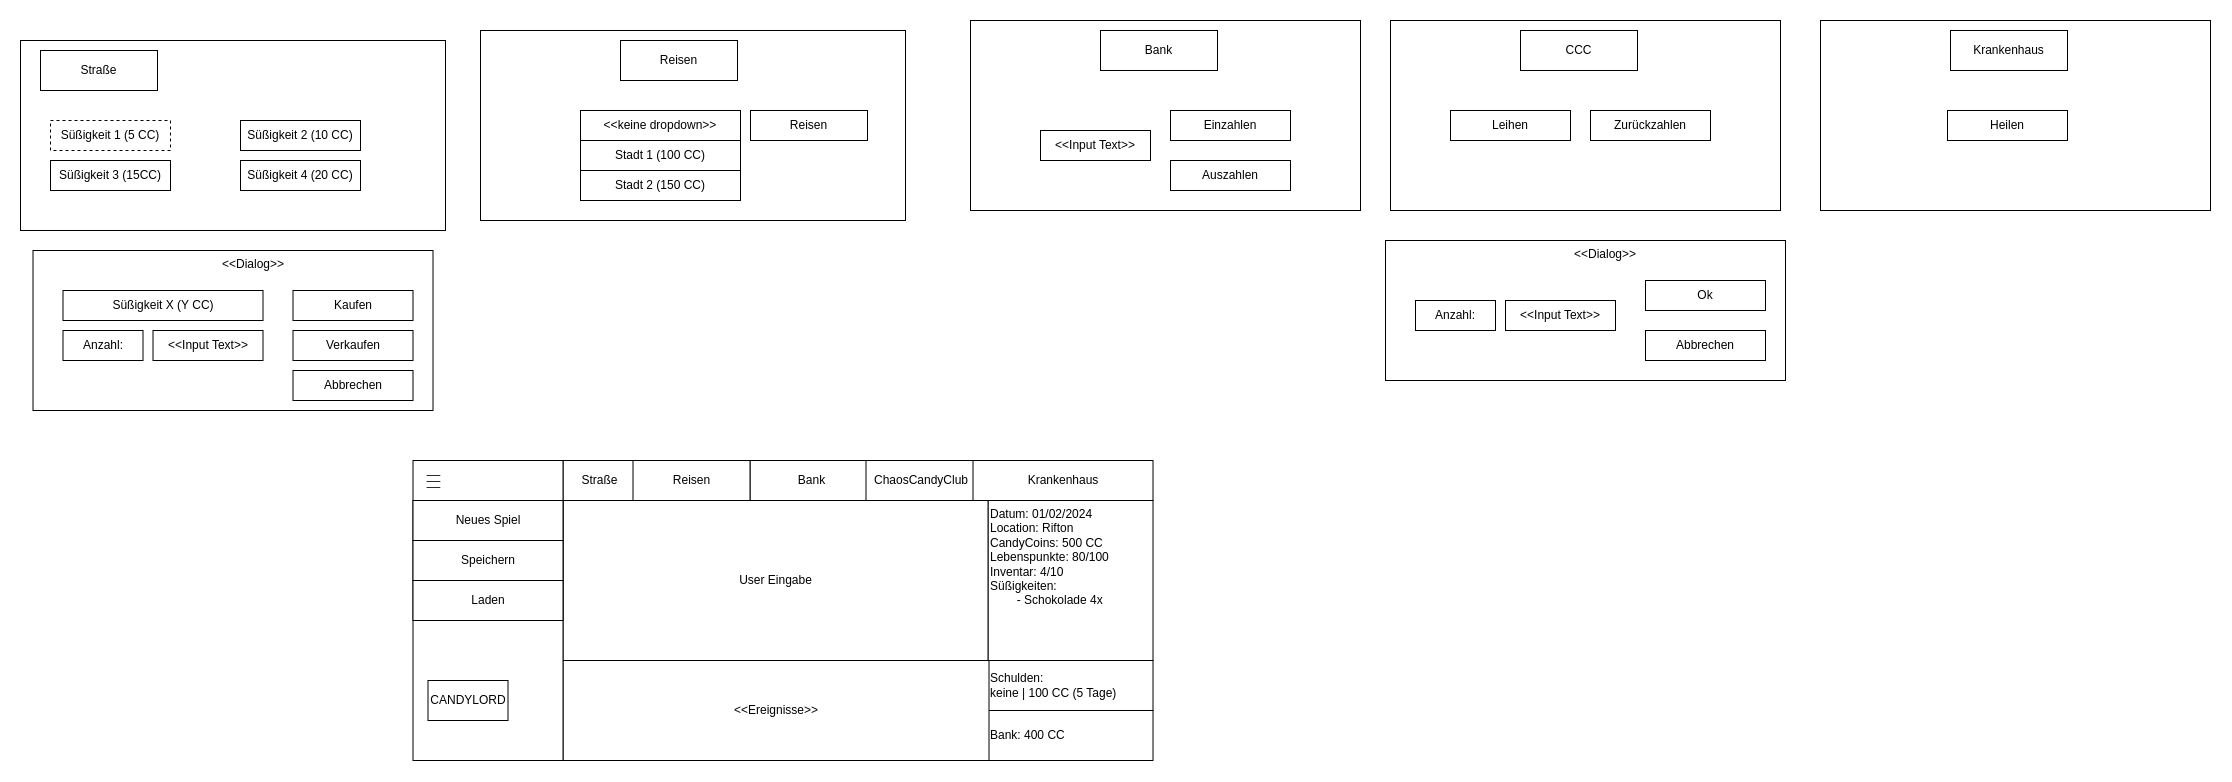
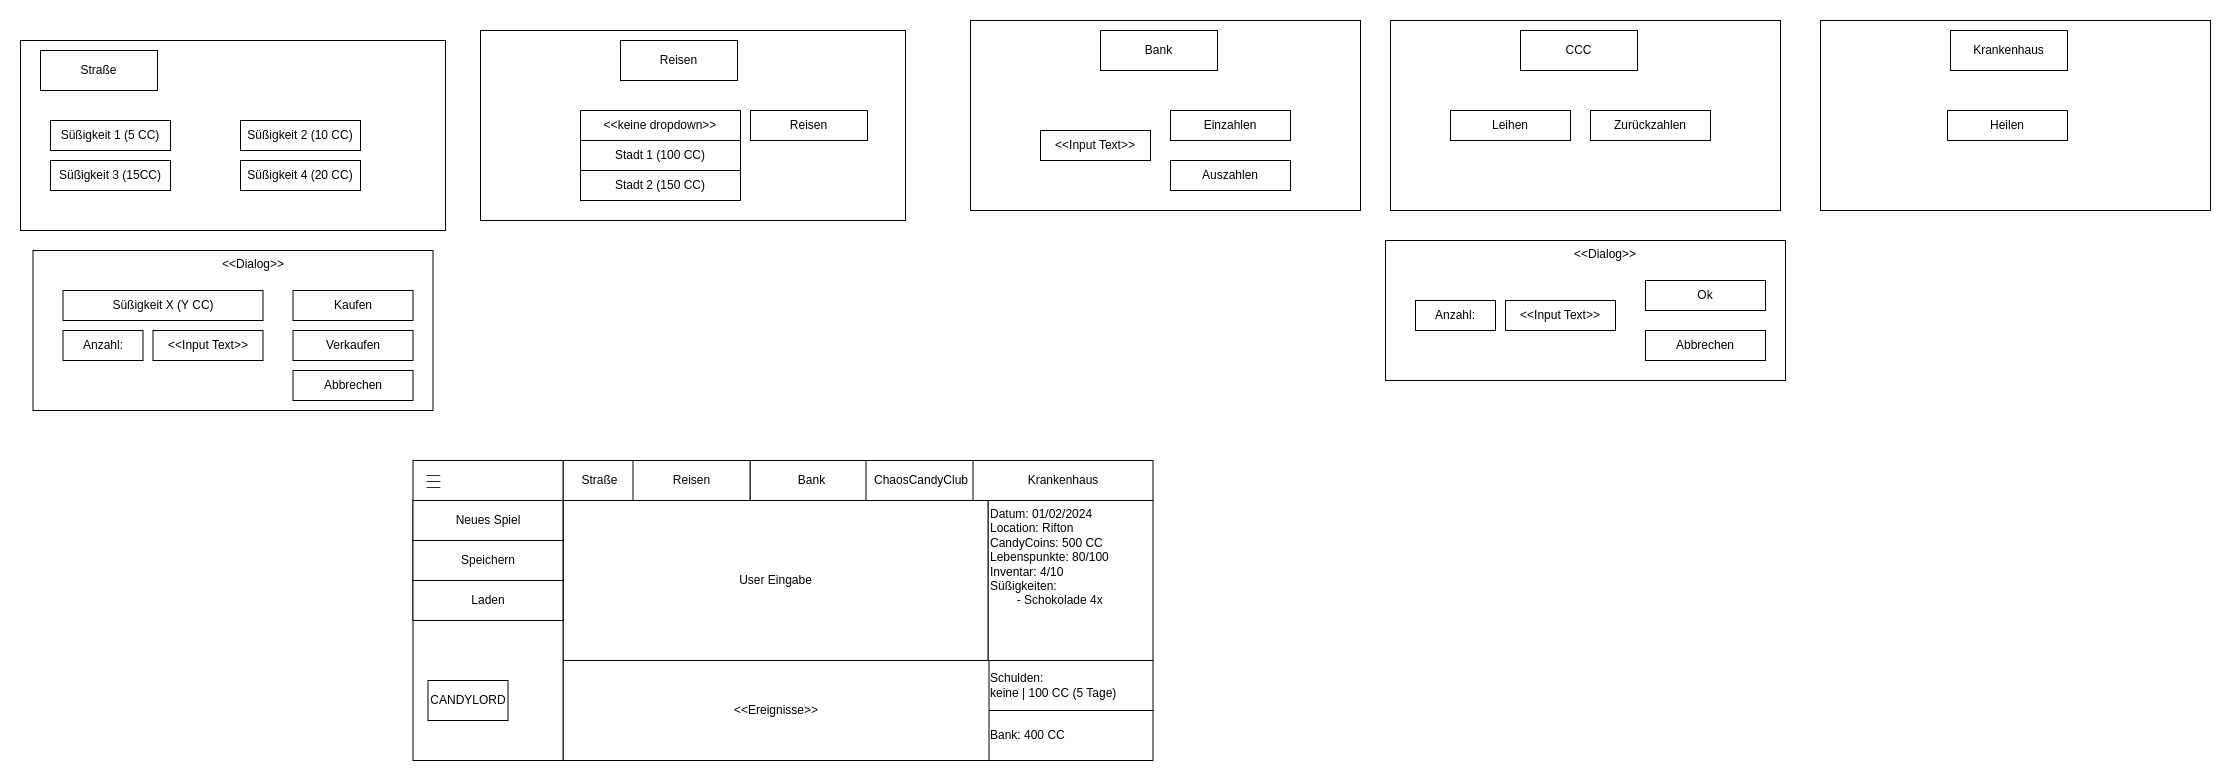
  <mxCell id="0" />
  <mxCell id="1" parent="0" />
  <mxCell id="2" value="" style="rounded=0;whiteSpace=wrap;html=1;" vertex="1" parent="1"><mxGeometry x="970" y="20" width="390" height="190" as="geometry" /></mxCell>
  <mxCell id="3" value="" style="rounded=0;whiteSpace=wrap;html=1;" vertex="1" parent="1"><mxGeometry x="480" y="30" width="425" height="190" as="geometry" /></mxCell>
  <mxCell id="4" value="Bank" style="rounded=0;whiteSpace=wrap;html=1;" parent="1" vertex="1"><mxGeometry x="749.5" y="460" width="123" height="40" as="geometry" /></mxCell>
  <mxCell id="5" value="ChaosCandyClub" style="rounded=0;whiteSpace=wrap;html=1;" parent="1" vertex="1"><mxGeometry x="865.5" y="460" width="110" height="40" as="geometry" /></mxCell>
  <mxCell id="6" value="Straße" style="rounded=0;whiteSpace=wrap;html=1;" parent="1" vertex="1"><mxGeometry x="562.5" y="460" width="73" height="40" as="geometry" /></mxCell>
  <mxCell id="7" value="Krankenhaus" style="rounded=0;whiteSpace=wrap;html=1;" parent="1" vertex="1"><mxGeometry x="972.5" y="460" width="180" height="40" as="geometry" /></mxCell>
  <mxCell id="8" value="Reisen" style="rounded=0;whiteSpace=wrap;html=1;" parent="1" vertex="1"><mxGeometry x="632.5" y="460" width="117" height="40" as="geometry" /></mxCell>
  <mxCell id="9" value="Datum: 01/02/2024&lt;br&gt;Location: Rifton&lt;br&gt;CandyCoins: 500 CC&lt;br&gt;Lebenspunkte: 80/100&lt;br&gt;Inventar: 4/10&lt;br&gt;Süßigkeiten:&lt;br&gt;&lt;span style=&quot;white-space: pre;&quot;&gt;&#09;&lt;/span&gt;- Schokolade 4x" style="rounded=0;whiteSpace=wrap;html=1;align=left;verticalAlign=top;" parent="1" vertex="1"><mxGeometry x="987.5" y="500" width="165" height="160" as="geometry" /></mxCell>
  <mxCell id="10" value="Schulden:&lt;br&gt;keine | 100 CC (5 Tage)" style="rounded=0;whiteSpace=wrap;html=1;align=left;" parent="1" vertex="1"><mxGeometry x="987.5" y="660" width="165" height="50" as="geometry" /></mxCell>
  <mxCell id="11" value="Bank: 400 CC" style="rounded=0;whiteSpace=wrap;html=1;align=left;" parent="1" vertex="1"><mxGeometry x="987.5" y="710" width="165" height="50" as="geometry" /></mxCell>
  <mxCell id="12" value="&amp;lt;&amp;lt;Ereignisse&amp;gt;&amp;gt;" style="rounded=0;whiteSpace=wrap;html=1;" parent="1" vertex="1"><mxGeometry x="562.5" y="660" width="426" height="100" as="geometry" /></mxCell>
  <mxCell id="13" value="User Eingabe" style="rounded=0;whiteSpace=wrap;html=1;" parent="1" vertex="1"><mxGeometry x="562.5" y="500" width="425" height="160" as="geometry" /></mxCell>
  <mxCell id="14" value="" style="rounded=0;whiteSpace=wrap;html=1;" vertex="1" parent="1"><mxGeometry x="412.5" y="460" width="150" height="300" as="geometry" /></mxCell>
  <mxCell id="15" value="&lt;div style=&quot;text-align: justify; line-height: 50%;&quot;&gt;&lt;span style=&quot;background-color: initial;&quot;&gt;__&lt;/span&gt;&lt;/div&gt;&lt;div style=&quot;text-align: justify; line-height: 50%;&quot;&gt;&lt;span style=&quot;background-color: initial;&quot;&gt;__&lt;/span&gt;&lt;/div&gt;&lt;div style=&quot;text-align: justify; line-height: 50%;&quot;&gt;&lt;span style=&quot;background-color: initial;&quot;&gt;__&lt;/span&gt;&lt;/div&gt;" style="text;html=1;align=center;verticalAlign=middle;resizable=0;points=[];autosize=1;strokeColor=none;fillColor=none;" vertex="1" parent="1"><mxGeometry x="412.5" y="460" width="40" height="30" as="geometry" /></mxCell>
  <mxCell id="16" value="Neues Spiel" style="rounded=0;whiteSpace=wrap;html=1;" vertex="1" parent="1"><mxGeometry x="412.5" y="500" width="150" height="40" as="geometry" /></mxCell>
  <mxCell id="17" value="Laden" style="rounded=0;whiteSpace=wrap;html=1;" vertex="1" parent="1"><mxGeometry x="412.5" y="580" width="150" height="40" as="geometry" /></mxCell>
  <mxCell id="18" value="Speichern" style="rounded=0;whiteSpace=wrap;html=1;" vertex="1" parent="1"><mxGeometry x="412.5" y="540" width="150" height="40" as="geometry" /></mxCell>
  <mxCell id="19" value="CANDYLORD" style="rounded=0;whiteSpace=wrap;html=1;" vertex="1" parent="1"><mxGeometry x="427.5" y="680" width="80" height="40" as="geometry" /></mxCell>
  <mxCell id="20" value="Stadt 1 (100 CC)" style="rounded=0;whiteSpace=wrap;html=1;" vertex="1" parent="1"><mxGeometry x="580" y="140" width="160" height="30" as="geometry" /></mxCell>
  <mxCell id="21" value="&amp;lt;&amp;lt;keine dropdown&amp;gt;&amp;gt;" style="rounded=0;whiteSpace=wrap;html=1;" vertex="1" parent="1"><mxGeometry x="580" y="110" width="160" height="30" as="geometry" /></mxCell>
  <mxCell id="22" value="Stadt 2 (150 CC)" style="rounded=0;whiteSpace=wrap;html=1;" vertex="1" parent="1"><mxGeometry x="580" y="170" width="160" height="30" as="geometry" /></mxCell>
  <mxCell id="23" value="Reisen" style="rounded=0;whiteSpace=wrap;html=1;" vertex="1" parent="1"><mxGeometry x="750" y="110" width="117" height="30" as="geometry" /></mxCell>
  <mxCell id="24" value="Reisen" style="rounded=0;whiteSpace=wrap;html=1;" vertex="1" parent="1"><mxGeometry x="620" y="40" width="117" height="40" as="geometry" /></mxCell>
  <mxCell id="25" value="" style="rounded=0;whiteSpace=wrap;html=1;" vertex="1" parent="1"><mxGeometry x="20" y="40" width="425" height="190" as="geometry" /></mxCell>
  <mxCell id="26" value="Straße" style="rounded=0;whiteSpace=wrap;html=1;" vertex="1" parent="1"><mxGeometry x="40" y="50" width="117" height="40" as="geometry" /></mxCell>
- <mxCell id="27" value="Süßigkeit 1 (5 CC)" style="rounded=0;whiteSpace=wrap;html=1;dashed=1;" vertex="1" parent="1"><mxGeometry x="50" y="120" width="120" height="30" as="geometry" /></mxCell>
+ <mxCell id="27" value="Süßigkeit 1 (5 CC)" style="rounded=0;whiteSpace=wrap;html=1;" vertex="1" parent="1"><mxGeometry x="50" y="120" width="120" height="30" as="geometry" /></mxCell>
  <mxCell id="28" value="Süßigkeit 2 (10 CC)" style="rounded=0;whiteSpace=wrap;html=1;" vertex="1" parent="1"><mxGeometry x="240" y="120" width="120" height="30" as="geometry" /></mxCell>
  <mxCell id="29" value="Süßigkeit 3 (15CC)" style="rounded=0;whiteSpace=wrap;html=1;" vertex="1" parent="1"><mxGeometry x="50" y="160" width="120" height="30" as="geometry" /></mxCell>
  <mxCell id="30" value="Süßigkeit 4 (20 CC)" style="rounded=0;whiteSpace=wrap;html=1;" vertex="1" parent="1"><mxGeometry x="240" y="160" width="120" height="30" as="geometry" /></mxCell>
  <mxCell id="31" value="&lt;blockquote style=&quot;margin: 0 0 0 40px; border: none; padding: 0px;&quot;&gt;&amp;lt;&amp;lt;Dialog&amp;gt;&amp;gt;&lt;/blockquote&gt;" style="rounded=0;whiteSpace=wrap;html=1;verticalAlign=top;" vertex="1" parent="1"><mxGeometry x="32.5" y="250" width="400" height="160" as="geometry" /></mxCell>
  <mxCell id="32" value="&amp;lt;&amp;lt;Input Text&amp;gt;&amp;gt;" style="rounded=0;whiteSpace=wrap;html=1;" vertex="1" parent="1"><mxGeometry x="152.5" y="330" width="110" height="30" as="geometry" /></mxCell>
  <mxCell id="33" value="Kaufen" style="rounded=0;whiteSpace=wrap;html=1;" vertex="1" parent="1"><mxGeometry x="292.5" y="290" width="120" height="30" as="geometry" /></mxCell>
  <mxCell id="34" value="Verkaufen" style="rounded=0;whiteSpace=wrap;html=1;" vertex="1" parent="1"><mxGeometry x="292.5" y="330" width="120" height="30" as="geometry" /></mxCell>
  <mxCell id="35" value="Süßigkeit X (Y CC)" style="rounded=0;whiteSpace=wrap;html=1;" vertex="1" parent="1"><mxGeometry x="62.5" y="290" width="200" height="30" as="geometry" /></mxCell>
  <mxCell id="36" value="Anzahl:" style="rounded=0;whiteSpace=wrap;html=1;" vertex="1" parent="1"><mxGeometry x="62.5" y="330" width="80" height="30" as="geometry" /></mxCell>
  <mxCell id="37" value="Bank" style="rounded=0;whiteSpace=wrap;html=1;" vertex="1" parent="1"><mxGeometry x="1100" y="30" width="117" height="40" as="geometry" /></mxCell>
  <mxCell id="38" value="&amp;lt;&amp;lt;Input Text&amp;gt;&amp;gt;" style="rounded=0;whiteSpace=wrap;html=1;" vertex="1" parent="1"><mxGeometry x="1040" y="130" width="110" height="30" as="geometry" /></mxCell>
  <mxCell id="39" value="Einzahlen" style="rounded=0;whiteSpace=wrap;html=1;" vertex="1" parent="1"><mxGeometry x="1170" y="110" width="120" height="30" as="geometry" /></mxCell>
  <mxCell id="40" value="Auszahlen" style="rounded=0;whiteSpace=wrap;html=1;" vertex="1" parent="1"><mxGeometry x="1170" y="160" width="120" height="30" as="geometry" /></mxCell>
  <mxCell id="41" value="" style="rounded=0;whiteSpace=wrap;html=1;" vertex="1" parent="1"><mxGeometry x="1390" y="20" width="390" height="190" as="geometry" /></mxCell>
  <mxCell id="42" value="CCC" style="rounded=0;whiteSpace=wrap;html=1;" vertex="1" parent="1"><mxGeometry x="1520" y="30" width="117" height="40" as="geometry" /></mxCell>
  <mxCell id="43" value="Zurückzahlen" style="rounded=0;whiteSpace=wrap;html=1;" vertex="1" parent="1"><mxGeometry x="1590" y="110" width="120" height="30" as="geometry" /></mxCell>
  <mxCell id="44" value="Leihen" style="rounded=0;whiteSpace=wrap;html=1;" vertex="1" parent="1"><mxGeometry x="1450" y="110" width="120" height="30" as="geometry" /></mxCell>
  <mxCell id="45" value="&lt;blockquote style=&quot;margin: 0 0 0 40px; border: none; padding: 0px;&quot;&gt;&amp;lt;&amp;lt;Dialog&amp;gt;&amp;gt;&lt;/blockquote&gt;" style="rounded=0;whiteSpace=wrap;html=1;verticalAlign=top;" vertex="1" parent="1"><mxGeometry x="1385" y="240" width="400" height="140" as="geometry" /></mxCell>
  <mxCell id="46" value="&amp;lt;&amp;lt;Input Text&amp;gt;&amp;gt;" style="rounded=0;whiteSpace=wrap;html=1;" vertex="1" parent="1"><mxGeometry x="1505" y="300" width="110" height="30" as="geometry" /></mxCell>
  <mxCell id="47" value="Ok" style="rounded=0;whiteSpace=wrap;html=1;" vertex="1" parent="1"><mxGeometry x="1645" y="280" width="120" height="30" as="geometry" /></mxCell>
  <mxCell id="48" value="Abbrechen" style="rounded=0;whiteSpace=wrap;html=1;" vertex="1" parent="1"><mxGeometry x="1645" y="330" width="120" height="30" as="geometry" /></mxCell>
  <mxCell id="49" value="Anzahl:" style="rounded=0;whiteSpace=wrap;html=1;" vertex="1" parent="1"><mxGeometry x="1415" y="300" width="80" height="30" as="geometry" /></mxCell>
  <mxCell id="50" value="Abbrechen" style="rounded=0;whiteSpace=wrap;html=1;" vertex="1" parent="1"><mxGeometry x="292.5" y="370" width="120" height="30" as="geometry" /></mxCell>
  <mxCell id="51" value="" style="rounded=0;whiteSpace=wrap;html=1;" vertex="1" parent="1"><mxGeometry x="1820" y="20" width="390" height="190" as="geometry" /></mxCell>
  <mxCell id="52" value="Krankenhaus" style="rounded=0;whiteSpace=wrap;html=1;" vertex="1" parent="1"><mxGeometry x="1950" y="30" width="117" height="40" as="geometry" /></mxCell>
  <mxCell id="53" value="Heilen" style="rounded=0;whiteSpace=wrap;html=1;" vertex="1" parent="1"><mxGeometry x="1947" y="110" width="120" height="30" as="geometry" /></mxCell>
